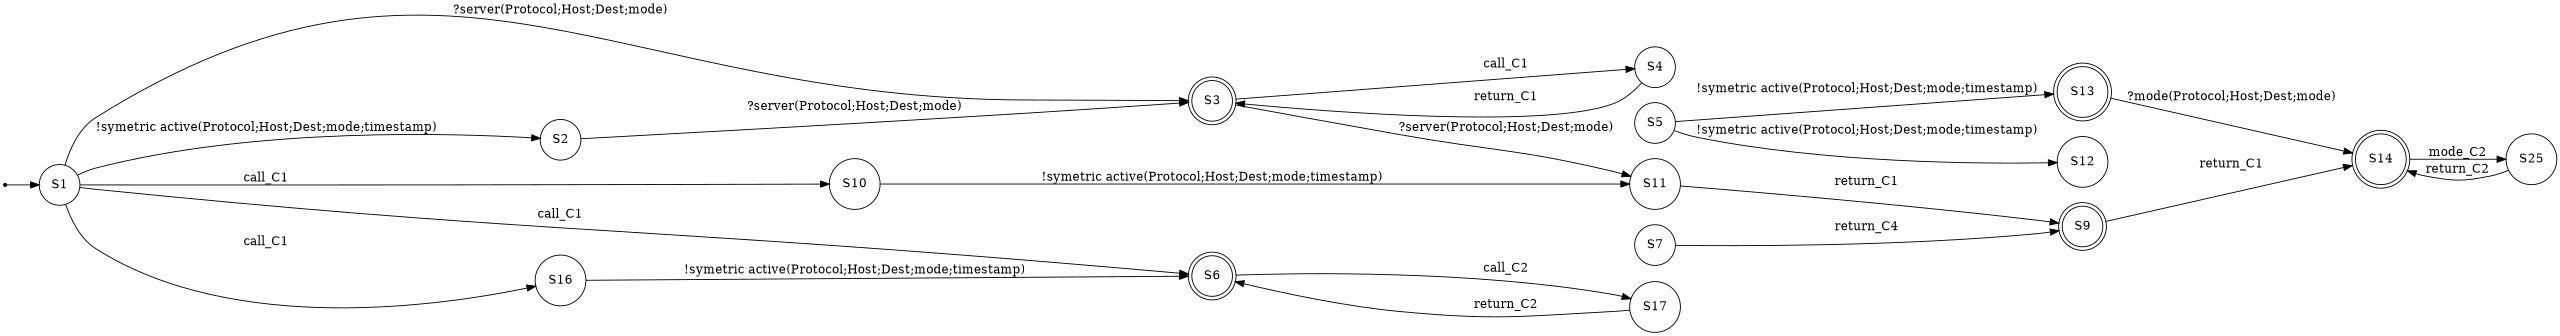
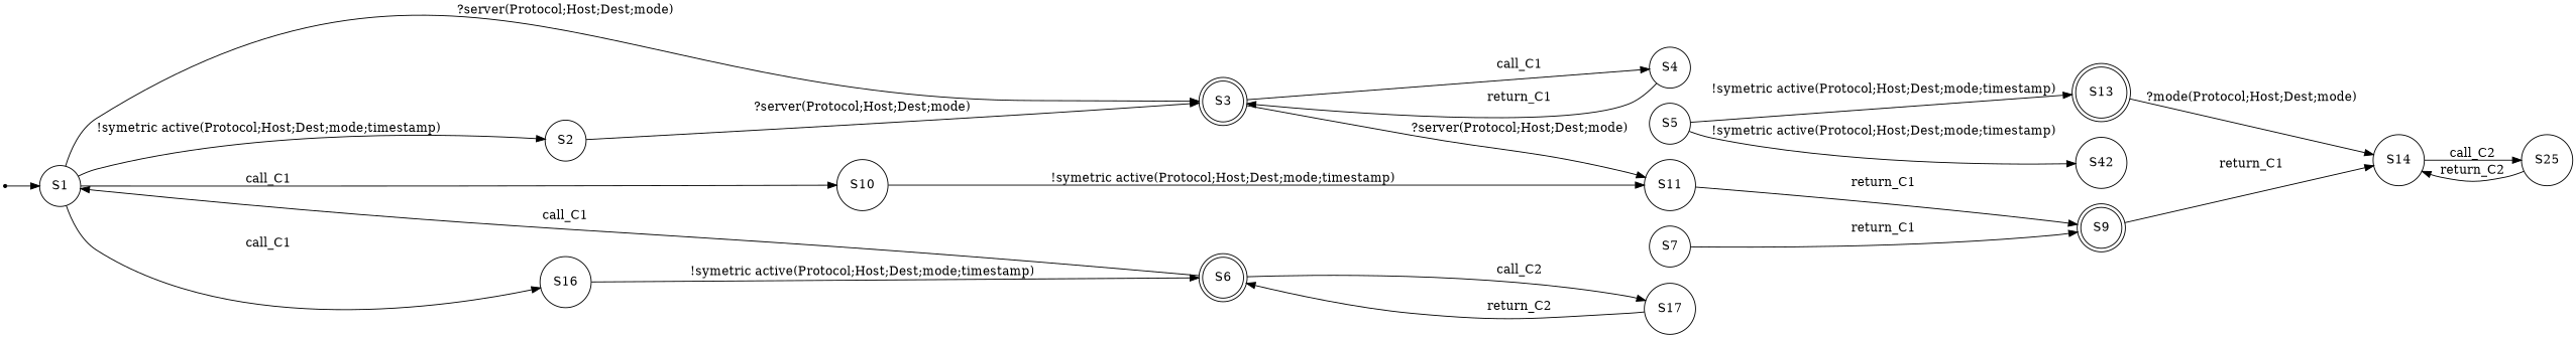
  digraph {
    rankdir=LR
    node [shape=circle]
    S00 [shape=point]
    n2 [label=S1]
    n3 [label=S2]
    n4 [label=S3 shape=doublecircle]
    n5 [label=S6 shape=doublecircle]
    n6 [label=S10]
    n7 [label=S16]
    n8 [label=S4]
    n9 [label=S11]
    n10 [label=S5]
-   n11 [label=S12]
+   n11 [label=S42]
    n12 [label=S13 shape=doublecircle]
    n13 [label=S17]
-   n14 [label=S14 shape=doublecircle]
+   n14 [label=S14]
    n15 [label=S7]
    n16 [label=S9 shape=doublecircle]
    n17 [label=S25]
    S00 -> n2
    n2 -> n3 [label="!symetric active(Protocol;Host;Dest;mode;timestamp)"]
    n2 -> n4 [label="?server(Protocol;Host;Dest;mode)"]
-   n2 -> n5 [label=call_C1]
+   n5 -> n2 [label=call_C1]
    n2 -> n6 [label=call_C1]
    n2 -> n7 [label=call_C1]
    n3 -> n4 [label="?server(Protocol;Host;Dest;mode)"]
    n4 -> n8 [label=call_C1]
    n4 -> n9 [label="?server(Protocol;Host;Dest;mode)"]
    n5 -> n13 [label=call_C2]
    n6 -> n9 [label="!symetric active(Protocol;Host;Dest;mode;timestamp)"]
    n7 -> n5 [label="!symetric active(Protocol;Host;Dest;mode;timestamp)"]
    n8 -> n4 [label=return_C1]
    n9 -> n16 [label=return_C1]
    n10 -> n11 [label="!symetric active(Protocol;Host;Dest;mode;timestamp)"]
    n10 -> n12 [label="!symetric active(Protocol;Host;Dest;mode;timestamp)"]
    n12 -> n14 [label="?mode(Protocol;Host;Dest;mode)"]
    n13 -> n5 [label=return_C2]
-   n14 -> n17 [label=mode_C2]
-   n15 -> n16 [label=return_C4]
+   n14 -> n17 [label=call_C2]
+   n15 -> n16 [label=return_C1]
    n16 -> n14 [label=return_C1]
    n17 -> n14 [label=return_C2]
  }
